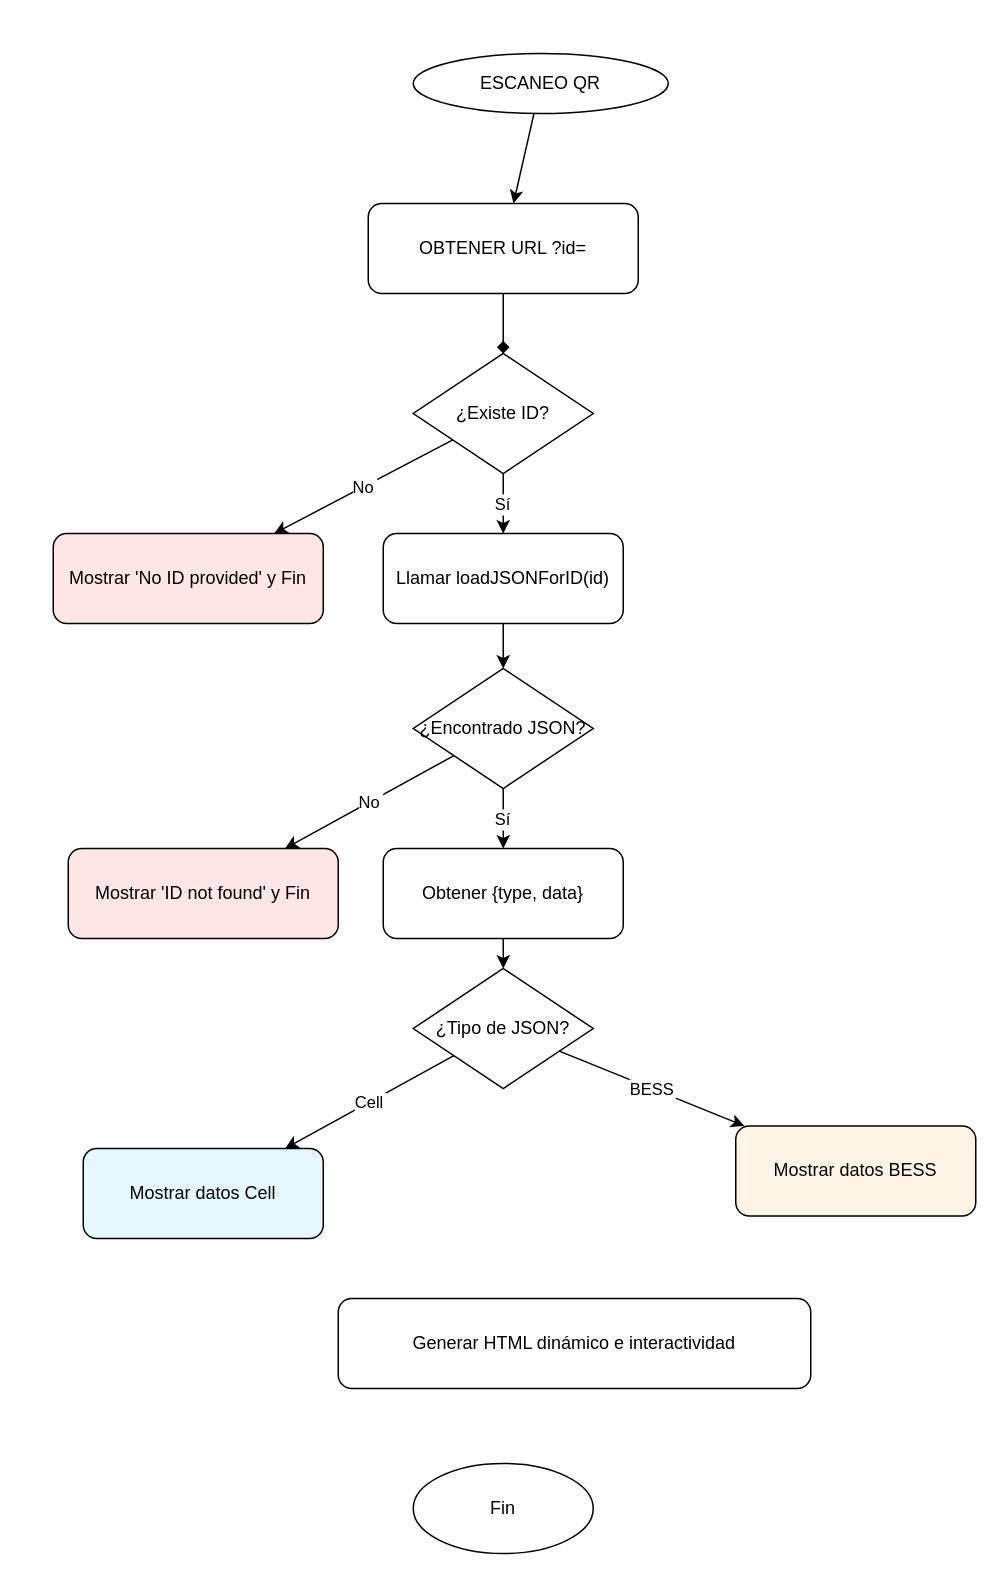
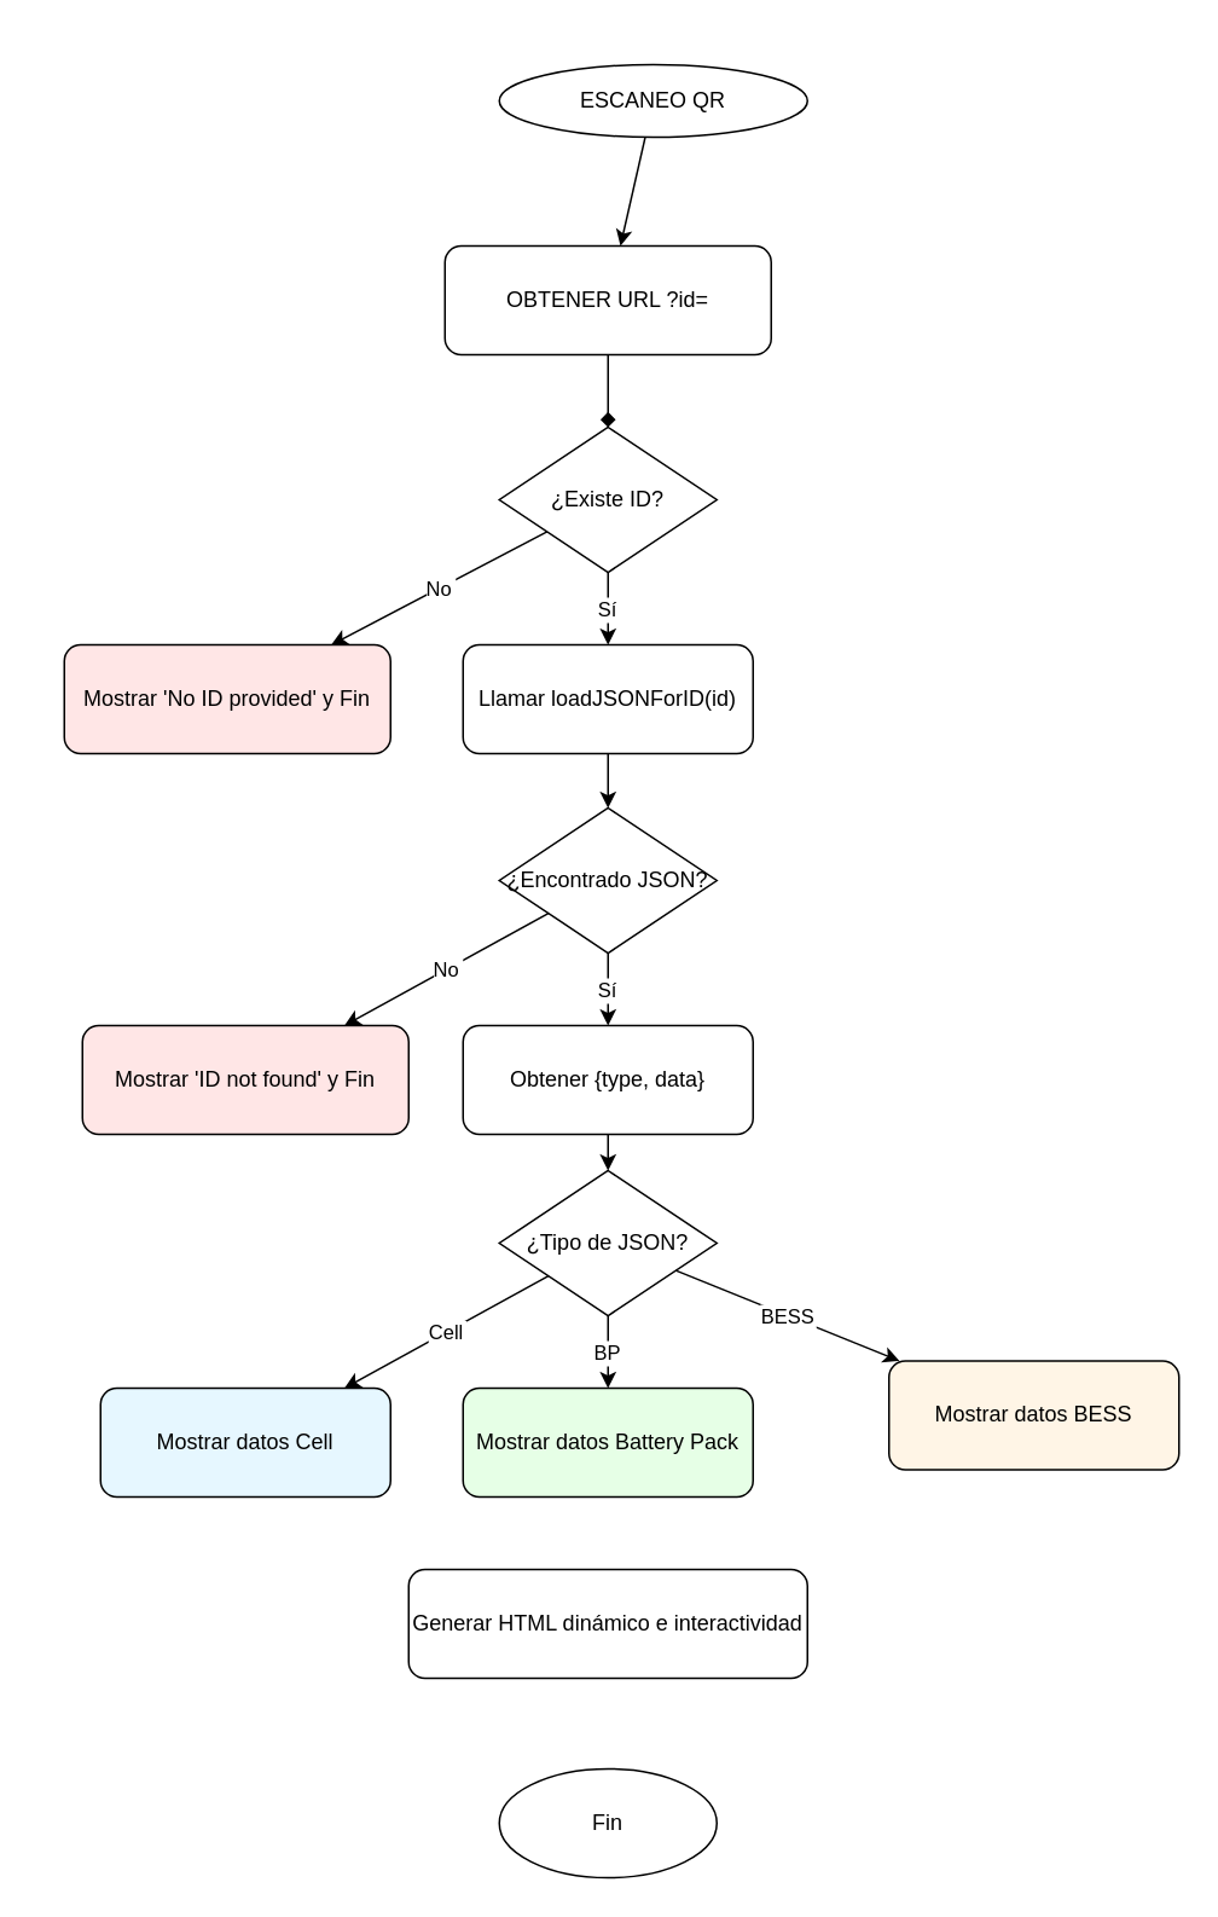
  <mxCell id="0" />
  <mxCell id="1" parent="0" />
  <mxCell id="2" value="ESCANEO QR" style="ellipse;whiteSpace=wrap;html=1;" parent="1" vertex="1"><mxGeometry x="260" y="20" width="170" height="40" as="geometry" /></mxCell>
  <mxCell id="3" value="OBTENER URL ?id=" style="rounded=1;whiteSpace=wrap;html=1;" parent="1" vertex="1"><mxGeometry x="230" y="120" width="180" height="60" as="geometry" /></mxCell>
  <mxCell id="4" parent="1" source="2" target="3" edge="1"><mxGeometry relative="1" as="geometry" /></mxCell>
  <mxCell id="5" value="¿Existe ID?" style="rhombus;whiteSpace=wrap;html=1;" parent="1" vertex="1"><mxGeometry x="260" y="220" width="120" height="80" as="geometry" /></mxCell>
  <mxCell id="6" parent="1" source="3" target="5" edge="1" style="endArrow=diamond;"><mxGeometry relative="1" as="geometry" /></mxCell>
  <mxCell id="7" value="Mostrar 'No ID provided' y Fin" style="rounded=1;whiteSpace=wrap;html=1;fillColor=#ffe6e6;" parent="1" vertex="1"><mxGeometry y="340" width="180" height="60" as="geometry" x="20" /></mxCell>
  <mxCell id="8" value="No" parent="1" source="5" target="7" edge="1"><mxGeometry relative="1" as="geometry" /></mxCell>
  <mxCell id="9" value="Llamar loadJSONForID(id)" style="rounded=1;whiteSpace=wrap;html=1;" parent="1" vertex="1"><mxGeometry x="240" y="340" width="160" height="60" as="geometry" /></mxCell>
  <mxCell id="10" value="Sí" parent="1" source="5" target="9" edge="1"><mxGeometry relative="1" as="geometry" /></mxCell>
  <mxCell id="11" value="¿Encontrado JSON?" style="rhombus;whiteSpace=wrap;html=1;" parent="1" vertex="1"><mxGeometry x="260" y="430" width="120" height="80" as="geometry" /></mxCell>
  <mxCell id="12" parent="1" source="9" target="11" edge="1"><mxGeometry relative="1" as="geometry" /></mxCell>
  <mxCell id="13" value="Mostrar 'ID not found' y Fin" style="rounded=1;whiteSpace=wrap;html=1;fillColor=#ffe6e6;" parent="1" vertex="1"><mxGeometry x="30" y="550" width="180" height="60" as="geometry" /></mxCell>
  <mxCell id="14" value="No" parent="1" source="11" target="13" edge="1"><mxGeometry relative="1" as="geometry" /></mxCell>
  <mxCell id="15" value="Obtener {type, data}" style="rounded=1;whiteSpace=wrap;html=1;" parent="1" vertex="1"><mxGeometry x="240" y="550" width="160" height="60" as="geometry" /></mxCell>
  <mxCell id="16" value="Sí" parent="1" source="11" target="15" edge="1"><mxGeometry relative="1" as="geometry" /></mxCell>
  <mxCell id="17" value="¿Tipo de JSON?" style="rhombus;whiteSpace=wrap;html=1;" parent="1" vertex="1"><mxGeometry x="260" y="630" width="120" height="80" as="geometry" /></mxCell>
  <mxCell id="18" parent="1" source="15" target="17" edge="1"><mxGeometry relative="1" as="geometry" /></mxCell>
  <mxCell id="19" value="Mostrar datos Cell" style="rounded=1;whiteSpace=wrap;html=1;fillColor=#e6f7ff;" parent="1" vertex="1"><mxGeometry x="40" y="750" width="160" height="60" as="geometry" /></mxCell>
  <mxCell id="20" value="Cell" parent="1" source="17" target="19" edge="1"><mxGeometry relative="1" as="geometry" /></mxCell>
+ <mxCell id="21" value="Mostrar datos Battery Pack" style="rounded=1;whiteSpace=wrap;html=1;fillColor=#e6ffe6;" parent="1" vertex="1"><mxGeometry x="240" y="750" width="160" height="60" as="geometry" /></mxCell>
+ <mxCell id="22" value="BP" parent="1" source="17" target="21" edge="1"><mxGeometry relative="1" as="geometry" /></mxCell>
  <mxCell id="23" value="Mostrar datos BESS" style="rounded=1;whiteSpace=wrap;html=1;fillColor=#fff5e6;" parent="1" vertex="1"><mxGeometry x="475" y="735" width="160" height="60" as="geometry" /></mxCell>
  <mxCell id="24" value="BESS" parent="1" source="17" target="23" edge="1"><mxGeometry relative="1" as="geometry" /></mxCell>
- <mxCell id="25" value="Generar HTML dinámico e interactividad" style="rounded=1;whiteSpace=wrap;html=1;" parent="1" vertex="1"><mxGeometry x="210" y="850" width="315" height="60" as="geometry" /></mxCell>
+ <mxCell id="25" value="Generar HTML dinámico e interactividad" style="rounded=1;whiteSpace=wrap;html=1;" parent="1" vertex="1"><mxGeometry x="210" y="850" width="220" height="60" as="geometry" /></mxCell>
  <mxCell id="26" parent="1" source="19" target="25" edge="1" />
  <mxCell id="27" parent="1" source="23" target="25" edge="1" />
  <mxCell id="28" value="Fin" style="ellipse;whiteSpace=wrap;html=1;" parent="1" vertex="1"><mxGeometry x="260" y="960" width="120" height="60" as="geometry" /></mxCell>
  <mxCell id="29" parent="1" source="25" target="28" edge="1" />
